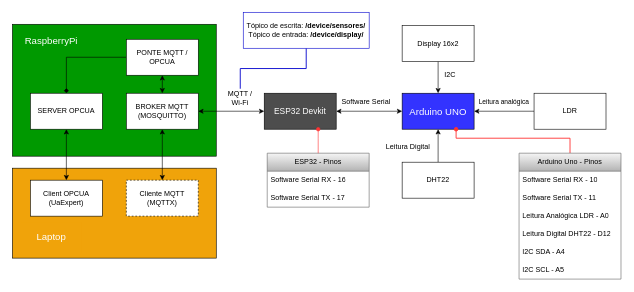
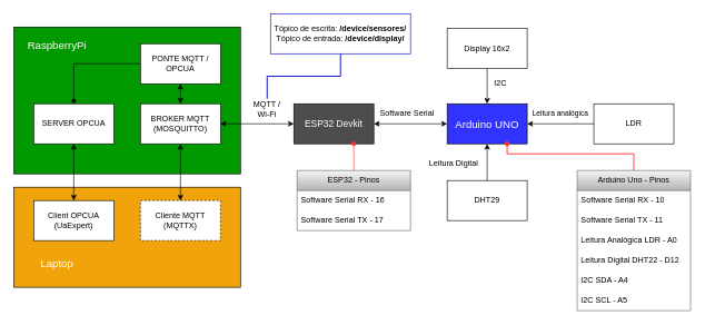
  <mxCell id="0" />
  <mxCell id="1" parent="0" />
  <mxCell id="2" value="" style="rounded=0;whiteSpace=wrap;html=1;fillColor=#F0A30A;strokeColor=default;fontSize=16;fontColor=#000000;" vertex="1" parent="1"><mxGeometry x="20" y="280" width="340" height="150" as="geometry" /></mxCell>
  <mxCell id="3" style="edgeStyle=orthogonalEdgeStyle;rounded=0;orthogonalLoop=1;jettySize=auto;html=1;exitX=0;exitY=0.5;exitDx=0;exitDy=0;entryX=1;entryY=0.5;entryDx=0;entryDy=0;startArrow=classic;startFill=1;" edge="1" parent="1" source="4" target="5"><mxGeometry relative="1" as="geometry" /></mxCell>
  <mxCell id="4" value="&lt;font style=&quot;color: rgb(255, 255, 255); font-size: 16px;&quot;&gt;Arduino UNO&lt;/font&gt;" style="rounded=0;whiteSpace=wrap;html=1;fillColor=#3333FF;strokeColor=#000000;" parent="1" vertex="1"><mxGeometry x="670" y="155" width="120" height="60" as="geometry" /></mxCell>
  <mxCell id="5" value="&lt;font style=&quot;color: rgb(255, 255, 255); font-size: 14px;&quot;&gt;ESP32 Devkit&lt;/font&gt;" style="rounded=0;whiteSpace=wrap;html=1;fillColor=#4D4D4D;" parent="1" vertex="1"><mxGeometry x="440" y="155" width="120" height="60" as="geometry" /></mxCell>
  <mxCell id="6" style="edgeStyle=orthogonalEdgeStyle;rounded=0;orthogonalLoop=1;jettySize=auto;html=1;entryX=0.5;entryY=0;entryDx=0;entryDy=0;" edge="1" parent="1" source="7" target="4"><mxGeometry relative="1" as="geometry" /></mxCell>
  <mxCell id="7" value="Display 16x2" style="rounded=0;whiteSpace=wrap;html=1;" parent="1" vertex="1"><mxGeometry x="670" y="42" width="120" height="60" as="geometry" /></mxCell>
  <mxCell id="8" value="" style="edgeStyle=orthogonalEdgeStyle;rounded=0;orthogonalLoop=1;jettySize=auto;html=1;" parent="1" source="9" target="4" edge="1"><mxGeometry x="-0.067" y="-25" relative="1" as="geometry"><mxPoint as="offset" /></mxGeometry></mxCell>
  <mxCell id="9" value="LDR" style="rounded=0;whiteSpace=wrap;html=1;" parent="1" vertex="1"><mxGeometry x="890" y="155" width="120" height="60" as="geometry" /></mxCell>
  <mxCell id="10" style="edgeStyle=orthogonalEdgeStyle;rounded=0;orthogonalLoop=1;jettySize=auto;html=1;entryX=0.5;entryY=1;entryDx=0;entryDy=0;" parent="1" source="11" target="4" edge="1"><mxGeometry relative="1" as="geometry" /></mxCell>
- <mxCell id="11" value="DHT22" style="rounded=0;whiteSpace=wrap;html=1;" parent="1" vertex="1"><mxGeometry x="670" y="270" width="120" height="60" as="geometry" /></mxCell>
+ <mxCell id="11" value="DHT29" style="rounded=0;whiteSpace=wrap;html=1;" parent="1" vertex="1"><mxGeometry x="670" y="270" width="120" height="60" as="geometry" /></mxCell>
  <mxCell id="12" value="" style="rounded=0;whiteSpace=wrap;html=1;movable=1;resizable=1;rotatable=1;deletable=1;editable=1;locked=0;connectable=1;fillColor=#009900;" parent="1" vertex="1"><mxGeometry x="20" y="40" width="340" height="220" as="geometry" /></mxCell>
  <mxCell id="13" style="edgeStyle=orthogonalEdgeStyle;rounded=0;orthogonalLoop=1;jettySize=auto;html=1;exitX=0.5;exitY=1;exitDx=0;exitDy=0;entryX=0.5;entryY=0;entryDx=0;entryDy=0;startArrow=classic;startFill=1;" edge="1" parent="1" source="15" target="25"><mxGeometry relative="1" as="geometry" /></mxCell>
  <mxCell id="14" style="edgeStyle=orthogonalEdgeStyle;rounded=0;orthogonalLoop=1;jettySize=auto;html=1;exitX=1;exitY=0.5;exitDx=0;exitDy=0;entryX=0;entryY=0.5;entryDx=0;entryDy=0;startArrow=classic;startFill=1;" edge="1" parent="1" source="15" target="5"><mxGeometry relative="1" as="geometry" /></mxCell>
  <mxCell id="15" value="BROKER MQTT&lt;br&gt;(MOSQUITTO)" style="rounded=0;whiteSpace=wrap;html=1;" parent="1" vertex="1"><mxGeometry x="210" y="155" width="120" height="60" as="geometry" /></mxCell>
  <mxCell id="16" style="edgeStyle=orthogonalEdgeStyle;rounded=0;orthogonalLoop=1;jettySize=auto;html=1;entryX=0.5;entryY=0;entryDx=0;entryDy=0;endArrow=diamond;" parent="1" source="18" target="26" edge="1"><mxGeometry relative="1" as="geometry" /></mxCell>
  <mxCell id="17" style="edgeStyle=orthogonalEdgeStyle;rounded=0;orthogonalLoop=1;jettySize=auto;html=1;exitX=0.5;exitY=1;exitDx=0;exitDy=0;entryX=0.5;entryY=0;entryDx=0;entryDy=0;startArrow=classic;startFill=1;" edge="1" parent="1" source="18" target="15"><mxGeometry relative="1" as="geometry" /></mxCell>
  <mxCell id="18" value="PONTE MQTT / OPCUA" style="rounded=0;whiteSpace=wrap;html=1;" parent="1" vertex="1"><mxGeometry x="210" y="65" width="120" height="60" as="geometry" /></mxCell>
  <mxCell id="19" style="edgeStyle=orthogonalEdgeStyle;rounded=0;orthogonalLoop=1;jettySize=auto;html=1;exitX=0.5;exitY=1;exitDx=0;exitDy=0;entryX=0.5;entryY=0;entryDx=0;entryDy=0;startArrow=classic;startFill=1;" edge="1" parent="1" source="26" target="24"><mxGeometry relative="1" as="geometry"><mxPoint x="110" y="255" as="targetPoint" /></mxGeometry></mxCell>
  <mxCell id="20" value="&lt;font style=&quot;color: rgb(255, 255, 255);&quot;&gt;RaspberryPi&lt;/font&gt;" style="rounded=0;whiteSpace=wrap;html=1;fillColor=#009900;strokeColor=none;fontSize=16;" vertex="1" parent="1"><mxGeometry x="35" y="42" width="100" height="50" as="geometry" /></mxCell>
  <mxCell id="21" value="&lt;font color=&quot;#ffffff&quot;&gt;Laptop&lt;/font&gt;" style="rounded=0;whiteSpace=wrap;html=1;fillColor=#F0A30A;strokeColor=none;fontSize=16;" vertex="1" parent="1"><mxGeometry x="35" y="370" width="100" height="50" as="geometry" /></mxCell>
  <mxCell id="22" value="&lt;span style=&quot;font-size: 11px; text-wrap: nowrap; background-color: rgb(255, 255, 255);&quot;&gt;Leitura analógica&lt;/span&gt;" style="text;html=1;align=center;verticalAlign=middle;whiteSpace=wrap;rounded=0;" vertex="1" parent="1"><mxGeometry x="790" y="155" width="100" height="30" as="geometry" /></mxCell>
  <mxCell id="23" value="Leitura Digital" style="text;html=1;align=center;verticalAlign=middle;whiteSpace=wrap;rounded=0;" vertex="1" parent="1"><mxGeometry x="630" y="230" width="100" height="30" as="geometry" /></mxCell>
  <mxCell id="24" value="Client OPCUA (UaExpert)" style="rounded=0;whiteSpace=wrap;html=1;" vertex="1" parent="1"><mxGeometry x="50" y="300" width="120" height="60" as="geometry" /></mxCell>
  <mxCell id="25" value="Cliente MQTT (MQTTX)" style="rounded=0;whiteSpace=wrap;html=1;dashed=1;" vertex="1" parent="1"><mxGeometry x="210" y="300" width="120" height="60" as="geometry" /></mxCell>
  <mxCell id="26" value="SERVER OPCUA" style="rounded=0;whiteSpace=wrap;html=1;" parent="1" vertex="1"><mxGeometry x="50" y="155" width="120" height="60" as="geometry" /></mxCell>
  <mxCell id="27" value="MQTT / Wi-Fi" style="text;html=1;align=center;verticalAlign=middle;whiteSpace=wrap;rounded=0;" vertex="1" parent="1"><mxGeometry x="370" y="147.5" width="60" height="30" as="geometry" /></mxCell>
  <mxCell id="28" value="I2C" style="text;html=1;align=center;verticalAlign=middle;whiteSpace=wrap;rounded=0;" vertex="1" parent="1"><mxGeometry x="700" y="110" width="100" height="30" as="geometry" /></mxCell>
  <mxCell id="29" value="Software Serial" style="text;html=1;align=center;verticalAlign=middle;whiteSpace=wrap;rounded=0;" vertex="1" parent="1"><mxGeometry x="560" y="155" width="100" height="30" as="geometry" /></mxCell>
  <mxCell id="30" value="ESP32 - Pinos" style="swimlane;fontStyle=0;childLayout=stackLayout;horizontal=1;startSize=30;horizontalStack=0;resizeParent=1;resizeParentMax=0;resizeLast=0;collapsible=1;marginBottom=0;whiteSpace=wrap;html=1;fillColor=#f5f5f5;gradientColor=#b3b3b3;strokeColor=#666666;" vertex="1" parent="1"><mxGeometry x="445" y="255" width="170" height="90" as="geometry" /></mxCell>
  <mxCell id="31" value="Software Serial RX - 16" style="text;strokeColor=none;fillColor=none;align=left;verticalAlign=middle;spacingLeft=4;spacingRight=4;overflow=hidden;points=[[0,0.5],[1,0.5]];portConstraint=eastwest;rotatable=0;whiteSpace=wrap;html=1;" vertex="1" parent="30"><mxGeometry y="30" width="170" height="30" as="geometry" /></mxCell>
  <mxCell id="32" value="Software Serial TX - 17" style="text;strokeColor=none;fillColor=none;align=left;verticalAlign=middle;spacingLeft=4;spacingRight=4;overflow=hidden;points=[[0,0.5],[1,0.5]];portConstraint=eastwest;rotatable=0;whiteSpace=wrap;html=1;" vertex="1" parent="30"><mxGeometry y="60" width="170" height="30" as="geometry" /></mxCell>
  <mxCell id="33" style="edgeStyle=orthogonalEdgeStyle;rounded=0;orthogonalLoop=1;jettySize=auto;html=1;exitX=0.5;exitY=0;exitDx=0;exitDy=0;entryX=0.75;entryY=1;entryDx=0;entryDy=0;startArrow=none;startFill=0;fillColor=#e51400;strokeColor=#FF3333;endArrow=oval;endFill=1;strokeWidth=1.5;" edge="1" parent="1" source="34" target="4"><mxGeometry relative="1" as="geometry"><Array as="points"><mxPoint x="950" y="230" /><mxPoint x="760" y="230" /></Array></mxGeometry></mxCell>
  <mxCell id="34" value="Arduino Uno - Pinos" style="swimlane;fontStyle=0;childLayout=stackLayout;horizontal=1;startSize=30;horizontalStack=0;resizeParent=1;resizeParentMax=0;resizeLast=0;collapsible=1;marginBottom=0;whiteSpace=wrap;html=1;fillColor=#f5f5f5;gradientColor=#b3b3b3;strokeColor=#666666;" vertex="1" parent="1"><mxGeometry x="865" y="255" width="170" height="210" as="geometry" /></mxCell>
  <mxCell id="35" value="Software Serial RX - 10" style="text;strokeColor=none;fillColor=none;align=left;verticalAlign=middle;spacingLeft=4;spacingRight=4;overflow=hidden;points=[[0,0.5],[1,0.5]];portConstraint=eastwest;rotatable=0;whiteSpace=wrap;html=1;" vertex="1" parent="34"><mxGeometry y="30" width="170" height="30" as="geometry" /></mxCell>
  <mxCell id="36" value="Software Serial TX - 11" style="text;strokeColor=none;fillColor=none;align=left;verticalAlign=middle;spacingLeft=4;spacingRight=4;overflow=hidden;points=[[0,0.5],[1,0.5]];portConstraint=eastwest;rotatable=0;whiteSpace=wrap;html=1;" vertex="1" parent="34"><mxGeometry y="60" width="170" height="30" as="geometry" /></mxCell>
  <mxCell id="37" value="Leitura Analógica LDR - A0" style="text;strokeColor=none;fillColor=none;align=left;verticalAlign=middle;spacingLeft=4;spacingRight=4;overflow=hidden;points=[[0,0.5],[1,0.5]];portConstraint=eastwest;rotatable=0;whiteSpace=wrap;html=1;" vertex="1" parent="34"><mxGeometry y="90" width="170" height="30" as="geometry" /></mxCell>
  <mxCell id="38" value="Leitura Digital DHT22 - D12" style="text;strokeColor=none;fillColor=none;align=left;verticalAlign=middle;spacingLeft=4;spacingRight=4;overflow=hidden;points=[[0,0.5],[1,0.5]];portConstraint=eastwest;rotatable=0;whiteSpace=wrap;html=1;" vertex="1" parent="34"><mxGeometry y="120" width="170" height="30" as="geometry" /></mxCell>
  <mxCell id="39" value="I2C SDA - A4" style="text;strokeColor=none;fillColor=none;align=left;verticalAlign=middle;spacingLeft=4;spacingRight=4;overflow=hidden;points=[[0,0.5],[1,0.5]];portConstraint=eastwest;rotatable=0;whiteSpace=wrap;html=1;" vertex="1" parent="34"><mxGeometry y="150" width="170" height="30" as="geometry" /></mxCell>
  <mxCell id="40" value="I2C SCL - A5" style="text;strokeColor=none;fillColor=none;align=left;verticalAlign=middle;spacingLeft=4;spacingRight=4;overflow=hidden;points=[[0,0.5],[1,0.5]];portConstraint=eastwest;rotatable=0;whiteSpace=wrap;html=1;" vertex="1" parent="34"><mxGeometry y="180" width="170" height="30" as="geometry" /></mxCell>
  <mxCell id="41" style="edgeStyle=orthogonalEdgeStyle;rounded=0;orthogonalLoop=1;jettySize=auto;html=1;exitX=0.75;exitY=1;exitDx=0;exitDy=0;startArrow=oval;startFill=1;endArrow=none;strokeColor=#FF3333;" edge="1" parent="1" source="5" target="30"><mxGeometry relative="1" as="geometry"><Array as="points"><mxPoint x="530" y="230" /><mxPoint x="530" y="230" /></Array></mxGeometry></mxCell>
  <mxCell id="42" style="edgeStyle=orthogonalEdgeStyle;rounded=0;orthogonalLoop=1;jettySize=auto;html=1;exitX=0.5;exitY=1;exitDx=0;exitDy=0;entryX=0.5;entryY=0;entryDx=0;entryDy=0;endArrow=none;startFill=0;fillColor=#dae8fc;gradientColor=#7ea6e0;strokeColor=#0000CC;strokeWidth=1.5;" edge="1" parent="1" source="43" target="27"><mxGeometry relative="1" as="geometry" /></mxCell>
  <mxCell id="43" value="Tópico de escrita: &lt;b&gt;/device/sensores/&lt;/b&gt;&lt;br&gt;Tópico de entrada: &lt;b&gt;/device/display/&lt;/b&gt;" style="rounded=0;whiteSpace=wrap;html=1;strokeColor=#0000CC;" vertex="1" parent="1"><mxGeometry x="405" y="20" width="210" height="60" as="geometry" /></mxCell>
